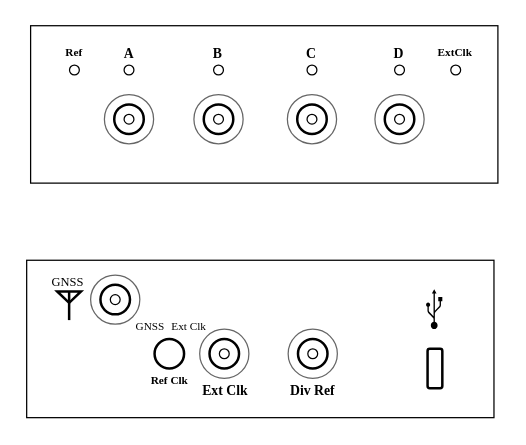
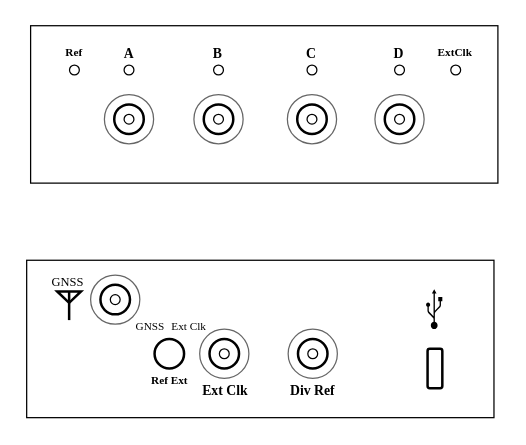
  <mxCell id="0" />
  <mxCell id="1" parent="0" />
  <mxCell id="2" value="" style="rounded=0;whiteSpace=wrap;html=1;" vertex="1" parent="1"><mxGeometry x="20.85" y="207.716" width="374.015" height="125.984" as="geometry" /></mxCell>
  <mxCell id="3" value="" style="rounded=1;whiteSpace=wrap;html=1;strokeWidth=2;" vertex="1" parent="1"><mxGeometry x="341.716" y="278.582" width="11.811" height="31.496" as="geometry" /></mxCell>
  <mxCell id="4" value="" style="ellipse;whiteSpace=wrap;html=1;aspect=fixed;strokeWidth=2;" vertex="1" parent="1"><mxGeometry x="79.905" y="227.401" width="23.63" height="23.622" as="geometry" /></mxCell>
  <mxCell id="5" value="" style="ellipse;whiteSpace=wrap;html=1;aspect=fixed;strokeColor=#666666;fontColor=#333333;fillColor=none;" vertex="1" parent="1"><mxGeometry x="72.031" y="219.527" width="39.38" height="39.37" as="geometry" /></mxCell>
  <mxCell id="6" value="" style="ellipse;whiteSpace=wrap;html=1;aspect=fixed;" vertex="1" parent="1"><mxGeometry x="87.779" y="235.275" width="7.88" height="7.874" as="geometry" /></mxCell>
  <mxCell id="7" value="" style="rounded=0;whiteSpace=wrap;html=1;" vertex="1" parent="1"><mxGeometry x="24" y="20" width="374.015" height="125.984" as="geometry" /></mxCell>
  <mxCell id="8" value="" style="group" vertex="1" connectable="0" parent="1"><mxGeometry x="154.708" y="36.929" width="39.38" height="77.56" as="geometry" /></mxCell>
  <mxCell id="9" value="" style="ellipse;whiteSpace=wrap;html=1;aspect=fixed;fontStyle=0" vertex="1" parent="8"><mxGeometry x="15.75" y="14.564" width="7.88" height="7.874" as="geometry" /></mxCell>
  <mxCell id="10" value="" style="ellipse;whiteSpace=wrap;html=1;aspect=fixed;strokeWidth=2;fontStyle=0" vertex="1" parent="8"><mxGeometry x="7.875" y="46.06" width="23.63" height="23.622" as="geometry" /></mxCell>
  <mxCell id="11" value="" style="ellipse;whiteSpace=wrap;html=1;aspect=fixed;strokeColor=#666666;fontColor=#333333;fillColor=none;fontStyle=0" vertex="1" parent="8"><mxGeometry y="38.19" width="39.38" height="39.37" as="geometry" /></mxCell>
  <mxCell id="12" value="B" style="text;html=1;strokeColor=none;fillColor=none;align=center;verticalAlign=middle;whiteSpace=wrap;rounded=0;fontSize=11;fontStyle=1;fontFamily=Tahoma;" vertex="1" parent="8"><mxGeometry x="4.5" width="30" height="10" as="geometry" /></mxCell>
  <mxCell id="13" value="" style="ellipse;whiteSpace=wrap;html=1;aspect=fixed;fontStyle=0" vertex="1" parent="8"><mxGeometry x="15.75" y="53.934" width="7.88" height="7.874" as="geometry" /></mxCell>
  <mxCell id="14" value="" style="group" vertex="1" connectable="0" parent="1"><mxGeometry x="229.511" y="36.929" width="39.38" height="77.56" as="geometry" /></mxCell>
  <mxCell id="15" value="" style="ellipse;whiteSpace=wrap;html=1;aspect=fixed;fontStyle=0" vertex="1" parent="14"><mxGeometry x="15.75" y="14.564" width="7.88" height="7.874" as="geometry" /></mxCell>
  <mxCell id="16" value="" style="ellipse;whiteSpace=wrap;html=1;aspect=fixed;strokeWidth=2;fontStyle=0" vertex="1" parent="14"><mxGeometry x="7.875" y="46.06" width="23.63" height="23.622" as="geometry" /></mxCell>
  <mxCell id="17" value="" style="ellipse;whiteSpace=wrap;html=1;aspect=fixed;strokeColor=#666666;fontColor=#333333;fillColor=none;fontStyle=0" vertex="1" parent="14"><mxGeometry y="38.19" width="39.38" height="39.37" as="geometry" /></mxCell>
  <mxCell id="18" value="C" style="text;html=1;strokeColor=none;fillColor=none;align=center;verticalAlign=middle;whiteSpace=wrap;rounded=0;fontSize=11;fontStyle=1;fontFamily=Tahoma;" vertex="1" parent="14"><mxGeometry x="4.5" width="30" height="10" as="geometry" /></mxCell>
  <mxCell id="19" value="" style="ellipse;whiteSpace=wrap;html=1;aspect=fixed;fontStyle=0" vertex="1" parent="14"><mxGeometry x="15.75" y="53.934" width="7.88" height="7.874" as="geometry" /></mxCell>
  <mxCell id="20" value="" style="group;fontSize=14;" vertex="1" connectable="0" parent="1"><mxGeometry x="299.59" y="36.929" width="39.38" height="77.56" as="geometry" /></mxCell>
  <mxCell id="21" value="" style="ellipse;whiteSpace=wrap;html=1;aspect=fixed;fontStyle=0" vertex="1" parent="20"><mxGeometry x="15.75" y="14.564" width="7.88" height="7.874" as="geometry" /></mxCell>
  <mxCell id="22" value="" style="ellipse;whiteSpace=wrap;html=1;aspect=fixed;strokeWidth=2;fontStyle=0" vertex="1" parent="20"><mxGeometry x="7.875" y="46.06" width="23.63" height="23.622" as="geometry" /></mxCell>
  <mxCell id="23" value="" style="ellipse;whiteSpace=wrap;html=1;aspect=fixed;strokeColor=#666666;fontColor=#333333;fillColor=none;fontStyle=0" vertex="1" parent="20"><mxGeometry y="38.19" width="39.38" height="39.37" as="geometry" /></mxCell>
  <mxCell id="24" value="D" style="text;html=1;strokeColor=none;fillColor=none;align=center;verticalAlign=middle;whiteSpace=wrap;rounded=0;fontSize=11;fontStyle=1;fontFamily=Tahoma;" vertex="1" parent="20"><mxGeometry x="4.5" width="30" height="10" as="geometry" /></mxCell>
  <mxCell id="25" value="" style="ellipse;whiteSpace=wrap;html=1;aspect=fixed;fontStyle=0" vertex="1" parent="20"><mxGeometry x="15.75" y="53.934" width="7.88" height="7.874" as="geometry" /></mxCell>
  <mxCell id="26" value="" style="group" vertex="1" connectable="0" parent="1"><mxGeometry x="83.055" y="36.929" width="39.38" height="77.56" as="geometry" /></mxCell>
  <mxCell id="27" value="" style="ellipse;whiteSpace=wrap;html=1;aspect=fixed;fontStyle=0" vertex="1" parent="26"><mxGeometry x="15.75" y="14.564" width="7.88" height="7.874" as="geometry" /></mxCell>
  <mxCell id="28" value="" style="ellipse;whiteSpace=wrap;html=1;aspect=fixed;strokeWidth=2;fontStyle=0" vertex="1" parent="26"><mxGeometry x="7.875" y="46.06" width="23.63" height="23.622" as="geometry" /></mxCell>
  <mxCell id="29" value="" style="ellipse;whiteSpace=wrap;html=1;aspect=fixed;strokeColor=#666666;fontColor=#333333;fillColor=none;fontStyle=0" vertex="1" parent="26"><mxGeometry y="38.19" width="39.38" height="39.37" as="geometry" /></mxCell>
  <mxCell id="30" value="A" style="text;html=1;strokeColor=none;fillColor=none;align=center;verticalAlign=middle;whiteSpace=wrap;rounded=0;fontSize=11;fontStyle=1;fontFamily=Tahoma;" vertex="1" parent="26"><mxGeometry x="4.5" width="30" height="10" as="geometry" /></mxCell>
  <mxCell id="31" value="" style="ellipse;whiteSpace=wrap;html=1;aspect=fixed;fontStyle=0" vertex="1" parent="26"><mxGeometry x="15.75" y="53.934" width="7.88" height="7.874" as="geometry" /></mxCell>
  <mxCell id="32" value="" style="shape=mxgraph.signs.tech.usb;html=1;pointerEvents=1;fillColor=#000000;strokeColor=none;verticalLabelPosition=bottom;verticalAlign=top;align=center;fontFamily=Tahoma;fontSize=11;" vertex="1" parent="1"><mxGeometry x="340.53" y="230.84" width="13" height="32" as="geometry" /></mxCell>
  <mxCell id="33" value="" style="group" vertex="1" connectable="0" parent="1"><mxGeometry x="229.511" y="262.834" width="50" height="59.37" as="geometry" /></mxCell>
  <mxCell id="34" value="" style="ellipse;whiteSpace=wrap;html=1;aspect=fixed;strokeWidth=2;" vertex="1" parent="33"><mxGeometry x="8.489" y="7.876" width="23.622" height="23.62" as="geometry" /></mxCell>
  <mxCell id="35" value="" style="ellipse;whiteSpace=wrap;html=1;aspect=fixed;strokeColor=#666666;fontColor=#333333;fillColor=none;" vertex="1" parent="33"><mxGeometry x="0.615" width="39.38" height="39.37" as="geometry" /></mxCell>
  <mxCell id="36" value="Div Ref" style="text;html=1;strokeColor=none;fillColor=none;align=center;verticalAlign=middle;whiteSpace=wrap;rounded=0;fontSize=11;fontStyle=1;fontFamily=Tahoma;textDirection=rtl;" vertex="1" parent="33"><mxGeometry x="-5" y="39.37" width="50" height="20" as="geometry" /></mxCell>
  <mxCell id="37" value="" style="ellipse;whiteSpace=wrap;html=1;aspect=fixed;" vertex="1" parent="33"><mxGeometry x="16.36" y="15.754" width="7.88" height="7.874" as="geometry" /></mxCell>
  <mxCell id="38" value="ExtClk" style="text;html=1;strokeColor=none;fillColor=none;align=center;verticalAlign=middle;whiteSpace=wrap;rounded=0;fontSize=9;fontStyle=1;fontFamily=Verdana;" vertex="1" parent="1"><mxGeometry x="344.341" y="32.487" width="40" height="20" as="geometry" /></mxCell>
  <mxCell id="39" value="" style="ellipse;whiteSpace=wrap;html=1;aspect=fixed;" vertex="1" parent="1"><mxGeometry x="360.302" y="51.492" width="7.88" height="7.874" as="geometry" /></mxCell>
  <mxCell id="40" value="" style="ellipse;whiteSpace=wrap;html=1;aspect=fixed;" vertex="1" parent="1"><mxGeometry x="55.116" y="51.49" width="7.88" height="7.874" as="geometry" /></mxCell>
  <mxCell id="41" value="Ref" style="text;html=1;strokeColor=none;fillColor=none;align=center;verticalAlign=middle;whiteSpace=wrap;rounded=0;fontSize=9;fontStyle=1;fontFamily=Tahoma;" vertex="1" parent="1"><mxGeometry x="34.056" y="32.487" width="50" height="20" as="geometry" /></mxCell>
  <mxCell id="42" value="" style="group" vertex="1" connectable="0" parent="1"><mxGeometry x="34" y="215.997" width="40" height="40.623" as="geometry" /></mxCell>
  <mxCell id="43" value="&lt;span style=&quot;font-weight: normal; font-size: 10px;&quot;&gt;GNSS&lt;/span&gt;" style="text;html=1;strokeColor=none;fillColor=none;align=center;verticalAlign=middle;whiteSpace=wrap;rounded=0;fontSize=10;fontStyle=1;fontFamily=Tahoma;" vertex="1" parent="42"><mxGeometry y="-1" width="40" height="20" as="geometry" /></mxCell>
  <mxCell id="44" value="" style="verticalLabelPosition=bottom;shadow=0;dashed=0;align=center;html=1;verticalAlign=top;shape=mxgraph.electrical.radio.aerial_-_antenna_2;fontFamily=Tahoma;fontSize=11;strokeWidth=2;fillColor=none;" vertex="1" parent="42"><mxGeometry x="11.33" y="16.623" width="19" height="23" as="geometry" /></mxCell>
  <mxCell id="45" value="" style="ellipse;whiteSpace=wrap;html=1;aspect=fixed;fontFamily=Tahoma;fontSize=11;strokeWidth=2;fillColor=none;" vertex="1" parent="1"><mxGeometry x="123.212" y="270.708" width="23.622" height="23.63" as="geometry" /></mxCell>
- <mxCell id="46" value="&lt;b&gt;Ref Clk&lt;/b&gt;" style="text;html=1;strokeColor=none;fillColor=none;align=center;verticalAlign=middle;whiteSpace=wrap;rounded=0;fontSize=9;fontStyle=0;fontFamily=Tahoma;" vertex="1" parent="1"><mxGeometry x="112.6" y="294.34" width="44.85" height="20" as="geometry" /></mxCell>
+ <mxCell id="46" value="&lt;b&gt;Ref Ext&lt;/b&gt;" style="text;html=1;strokeColor=none;fillColor=none;align=center;verticalAlign=middle;whiteSpace=wrap;rounded=0;fontSize=9;fontStyle=0;fontFamily=Tahoma;" vertex="1" parent="1"><mxGeometry x="112.6" y="294.34" width="44.85" height="20" as="geometry" /></mxCell>
  <mxCell id="47" value="GNSS" style="text;html=1;strokeColor=none;fillColor=none;align=center;verticalAlign=middle;whiteSpace=wrap;rounded=0;fontSize=9;fontStyle=0;fontFamily=Tahoma;" vertex="1" parent="1"><mxGeometry x="93.86" y="251.02" width="52.2" height="20" as="geometry" /></mxCell>
  <mxCell id="48" value="" style="group" vertex="1" connectable="0" parent="1"><mxGeometry x="154.708" y="262.834" width="72.572" height="59.369" as="geometry" /></mxCell>
  <mxCell id="49" value="Ext Clk" style="text;html=1;strokeColor=none;fillColor=none;align=center;verticalAlign=middle;whiteSpace=wrap;rounded=0;fontSize=11;fontStyle=1;fontFamily=Tahoma;" vertex="1" parent="48"><mxGeometry y="39.369" width="50" height="20" as="geometry" /></mxCell>
  <mxCell id="50" value="" style="ellipse;whiteSpace=wrap;html=1;aspect=fixed;strokeWidth=2;" vertex="1" parent="48"><mxGeometry x="12.494" y="7.872" width="23.622" height="23.62" as="geometry" /></mxCell>
  <mxCell id="51" value="" style="ellipse;whiteSpace=wrap;html=1;aspect=fixed;strokeColor=#666666;fontColor=#333333;fillColor=none;" vertex="1" parent="48"><mxGeometry x="4.62" width="39.38" height="39.37" as="geometry" /></mxCell>
  <mxCell id="52" value="" style="ellipse;whiteSpace=wrap;html=1;aspect=fixed;" vertex="1" parent="48"><mxGeometry x="20.37" y="15.754" width="7.88" height="7.874" as="geometry" /></mxCell>
  <mxCell id="53" value="Ext Clk" style="text;html=1;strokeColor=none;fillColor=none;align=center;verticalAlign=middle;whiteSpace=wrap;rounded=0;fontSize=9;fontStyle=0;fontFamily=Tahoma;" vertex="1" parent="1"><mxGeometry x="131.76" y="251.023" width="38.24" height="20" as="geometry" /></mxCell>
